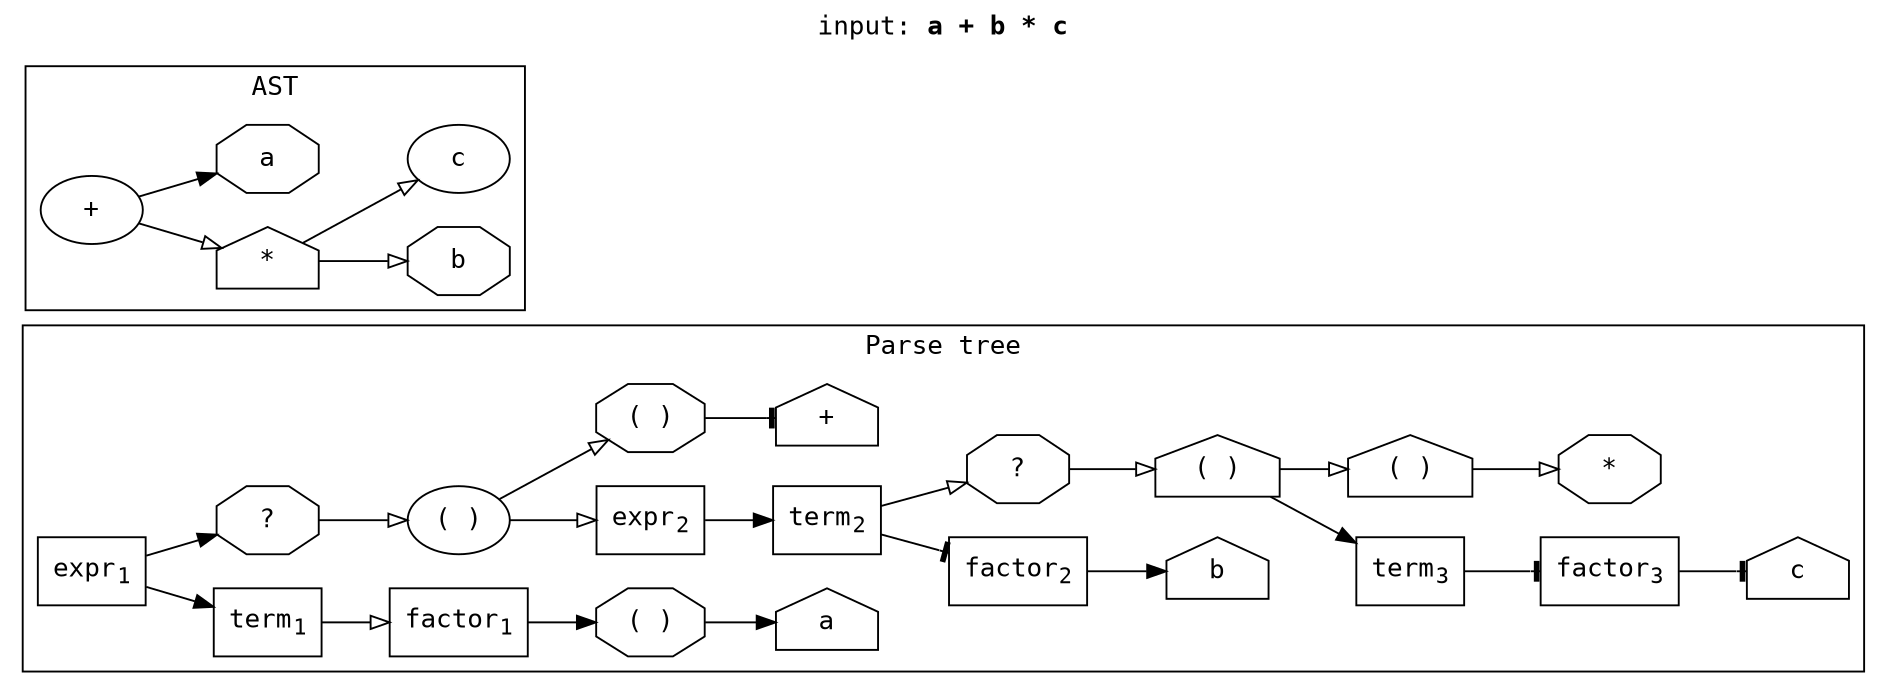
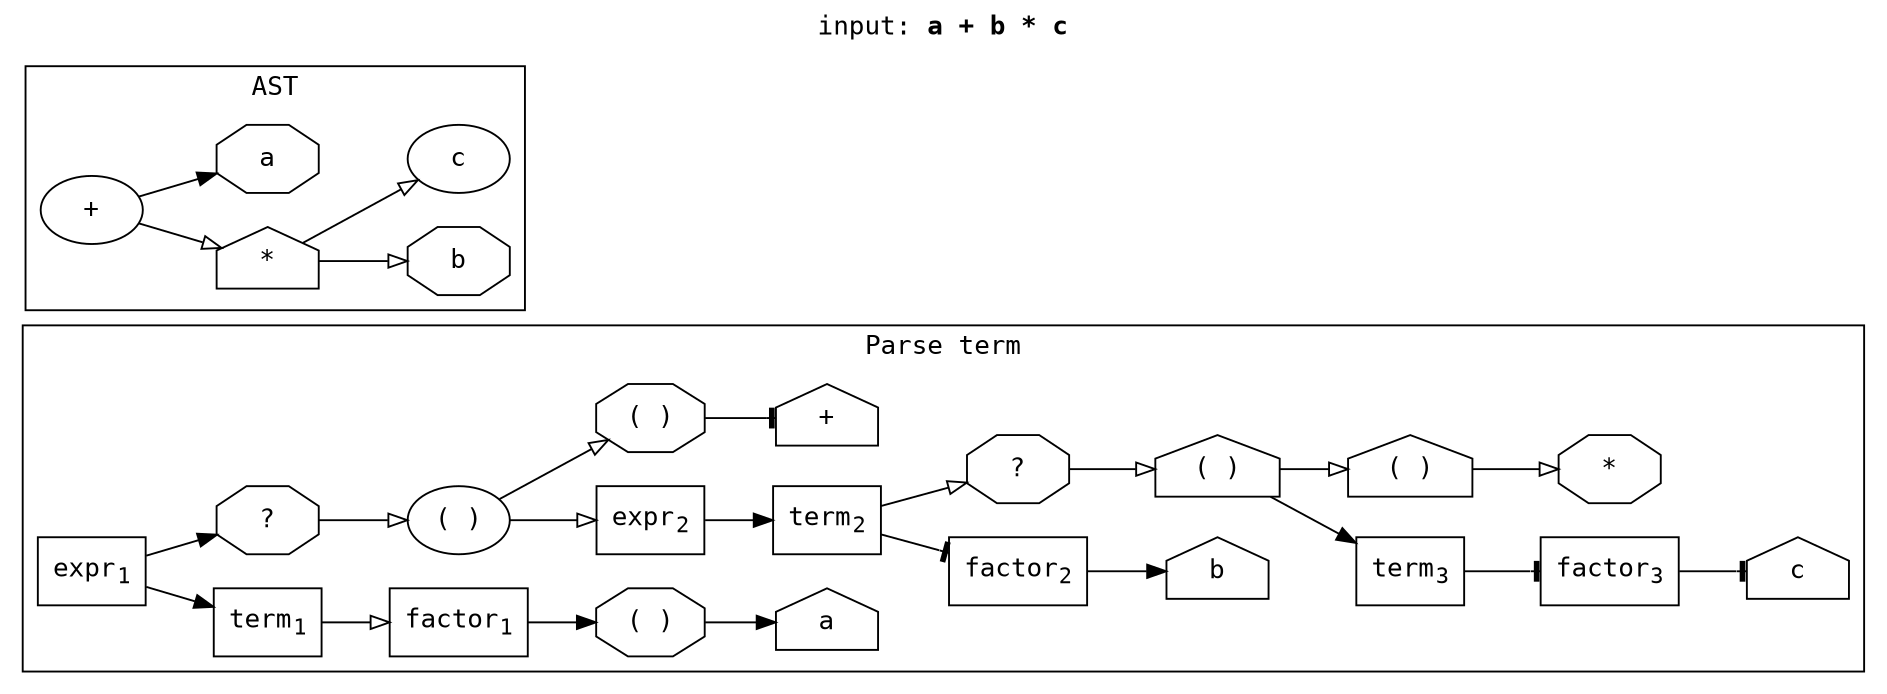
  digraph {
    fontname=monospace
    label=<input: <B>a + b * c</B>>
    labelloc=t
    rankdir=LR
    node [fontname=monospace shape=rect]
    edge [fontname=monospace fontsize=10 arrowhead=onormal]
    n1 [label=<expr<SUB>1</SUB>>]
    n2 [label=<term<SUB>1</SUB>>]
    n3 [label="?" shape=octagon]
    n4 [label=<expr<SUB>2</SUB>>]
    n5 [label=<term<SUB>2</SUB>>]
    n6 [label=<factor<SUB>1</SUB>>]
    n7 [label=<factor<SUB>2</SUB>>]
    n8 [label="?" shape=octagon]
    n9 [label=<term<SUB>3</SUB>>]
    n10 [label=<factor<SUB>3</SUB>>]
    n11 [label="+" shape=house]
    n12 [label="*" shape=octagon]
    n13 [label="( )" shape=octagon]
    n14 [label=b shape=house]
    n15 [label=c shape=house]
    n16 [label=a shape=house]
    n17 [label="( )" shape=ellipse]
    n18 [label="( )" shape=house]
    n19 [label="( )" shape=octagon]
    n20 [label="( )" shape=house]
    n21 [label="+" shape=ellipse]
    n22 [label="*" shape=house]
    n23 [label=a shape=octagon]
    n24 [label=b shape=octagon]
    n25 [label=c shape=ellipse]
    subgraph cluster_1 {
-     label="Parse tree"
+     label="Parse term"
      ordering=out
      n1
      n2
      n3
      n4
      n5
      n6
      n7
      n8
      n9
      n10
      n11
      n12
      n13
      n14
      n15
      n16
      n17
      n18
      n19
      n20
    }
    subgraph cluster_2 {
      label=AST
      ordering=out
      n21
      n22
      n23
      n24
      n25
    }
    n1 -> n2 [arrowhead=normal]
    n1 -> n3 [arrowhead=normal]
    n2 -> n6
    n3 -> n17
    n4 -> n5 [arrowhead=normal]
    n5 -> n7 [arrowhead=tee]
    n5 -> n8
    n6 -> n13 [arrowhead=normal]
    n7 -> n14 [arrowhead=normal]
    n8 -> n18
    n9 -> n10 [arrowhead=tee]
    n10 -> n15 [arrowhead=tee]
    n13 -> n16 [arrowhead=normal]
    n17 -> n4
    n17 -> n19
    n18 -> n9 [arrowhead=normal]
    n18 -> n20
    n19 -> n11 [arrowhead=tee]
    n20 -> n12
    n21 -> n22
    n21 -> n23 [arrowhead=normal]
    n22 -> n24
    n22 -> n25
  }
